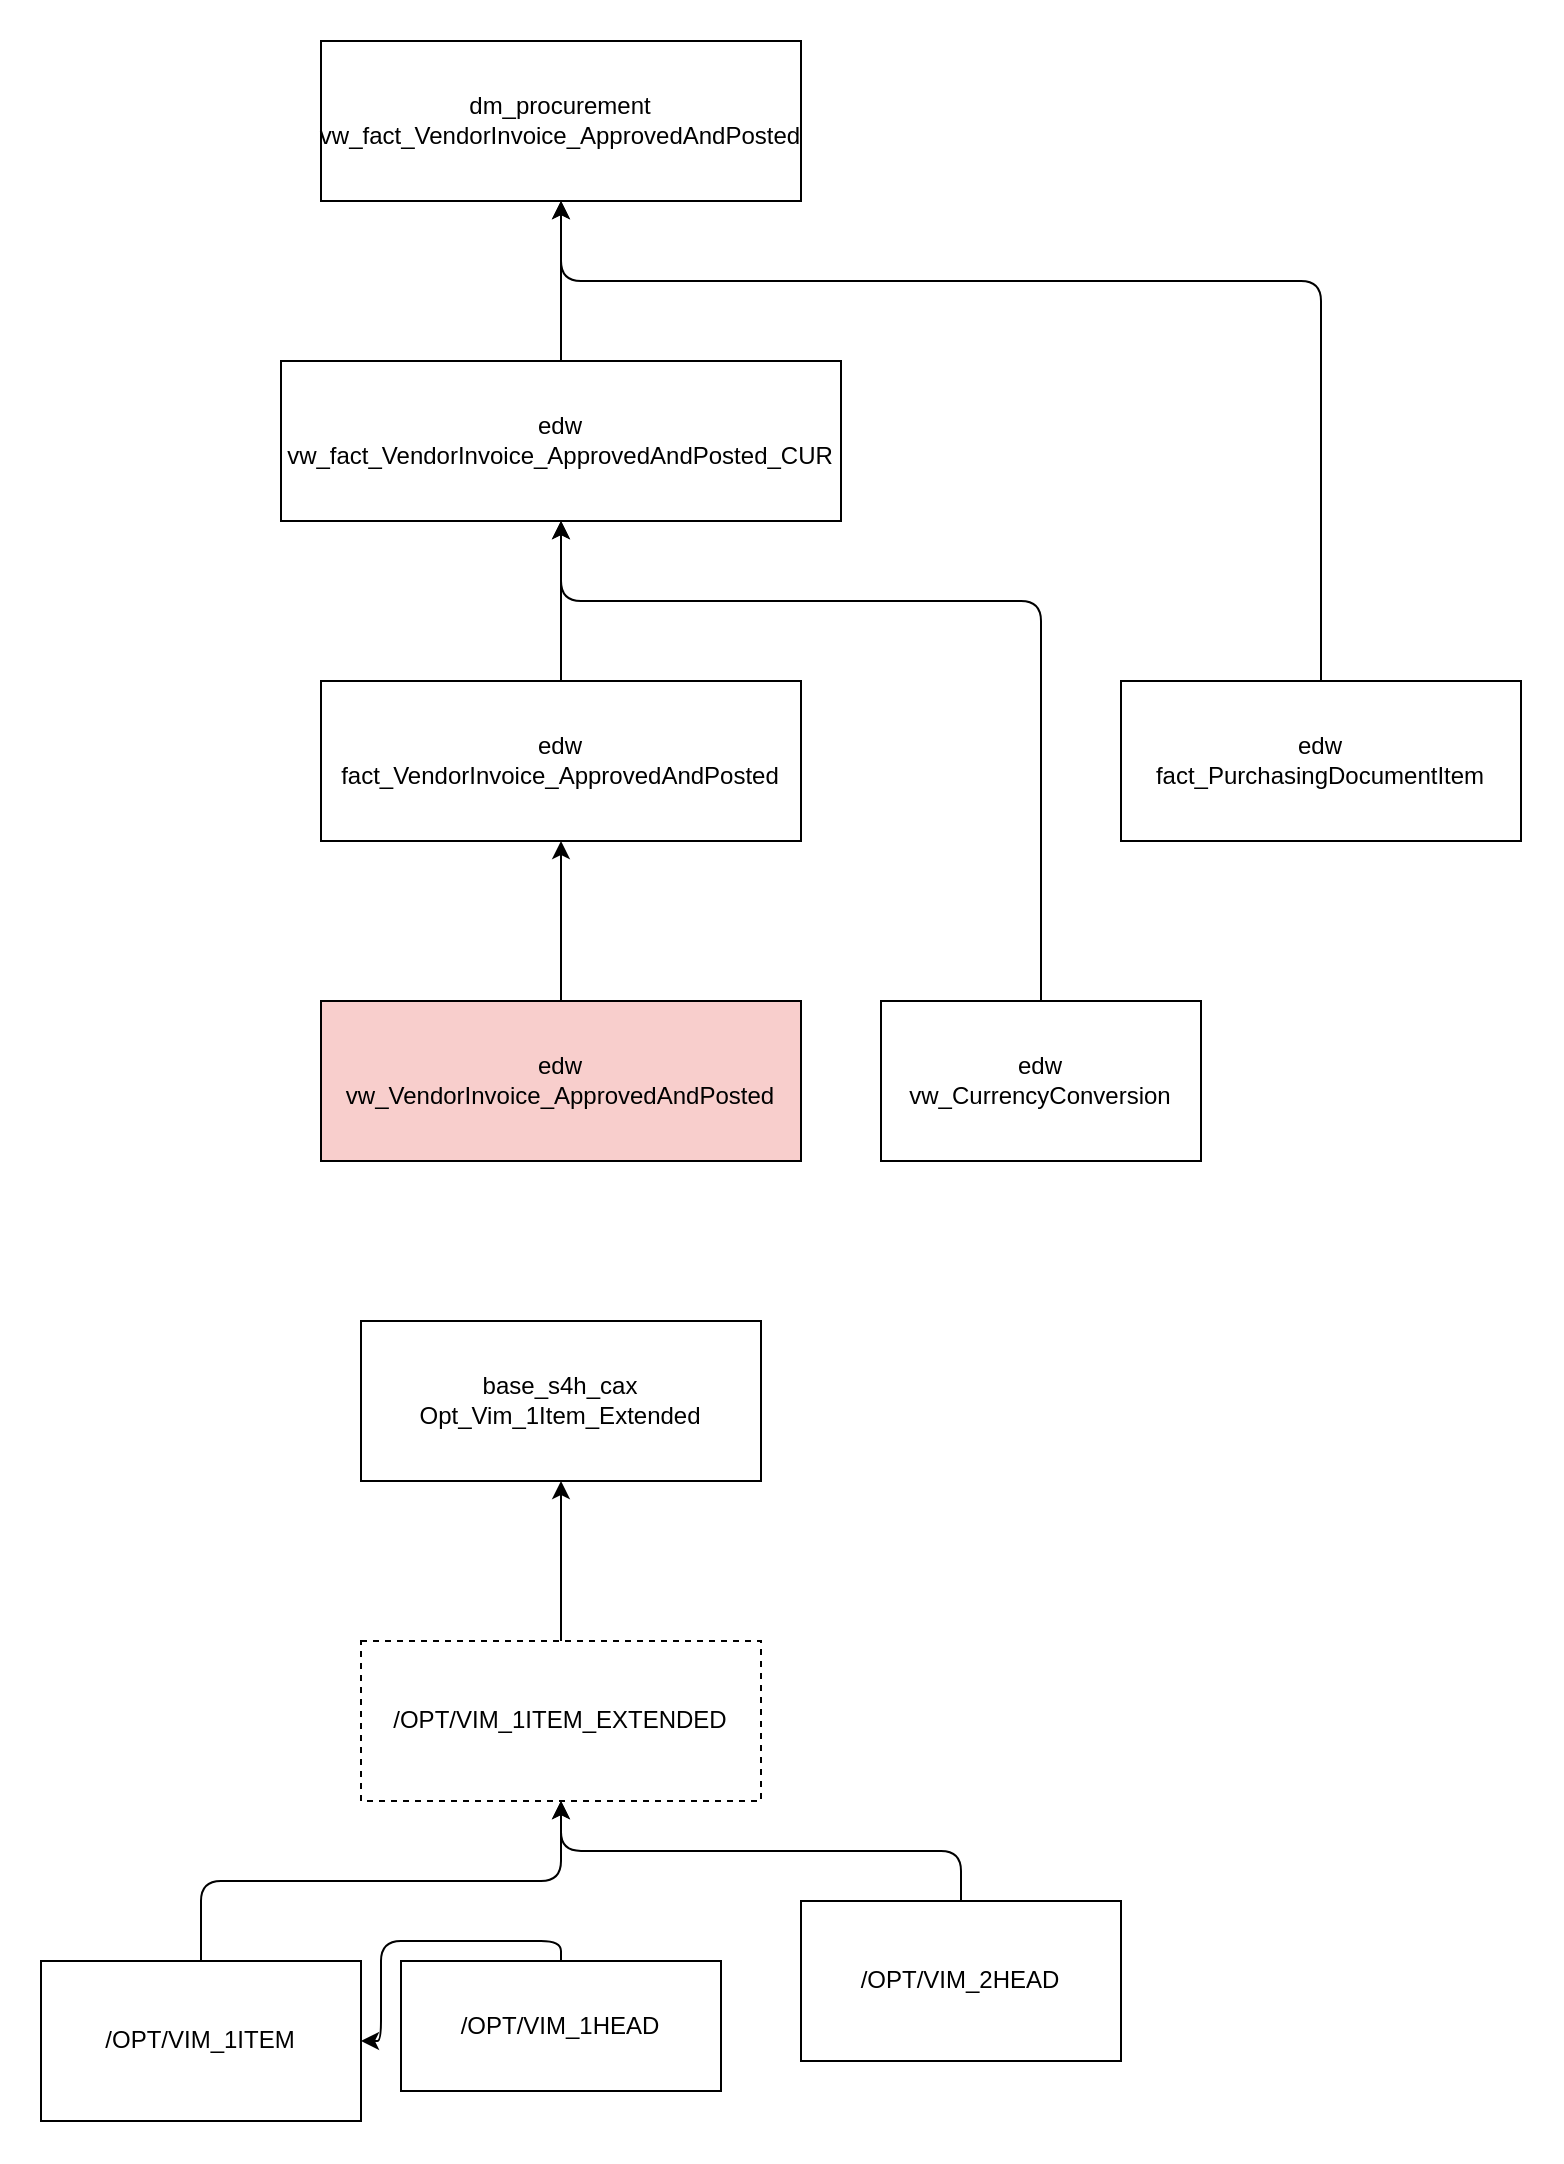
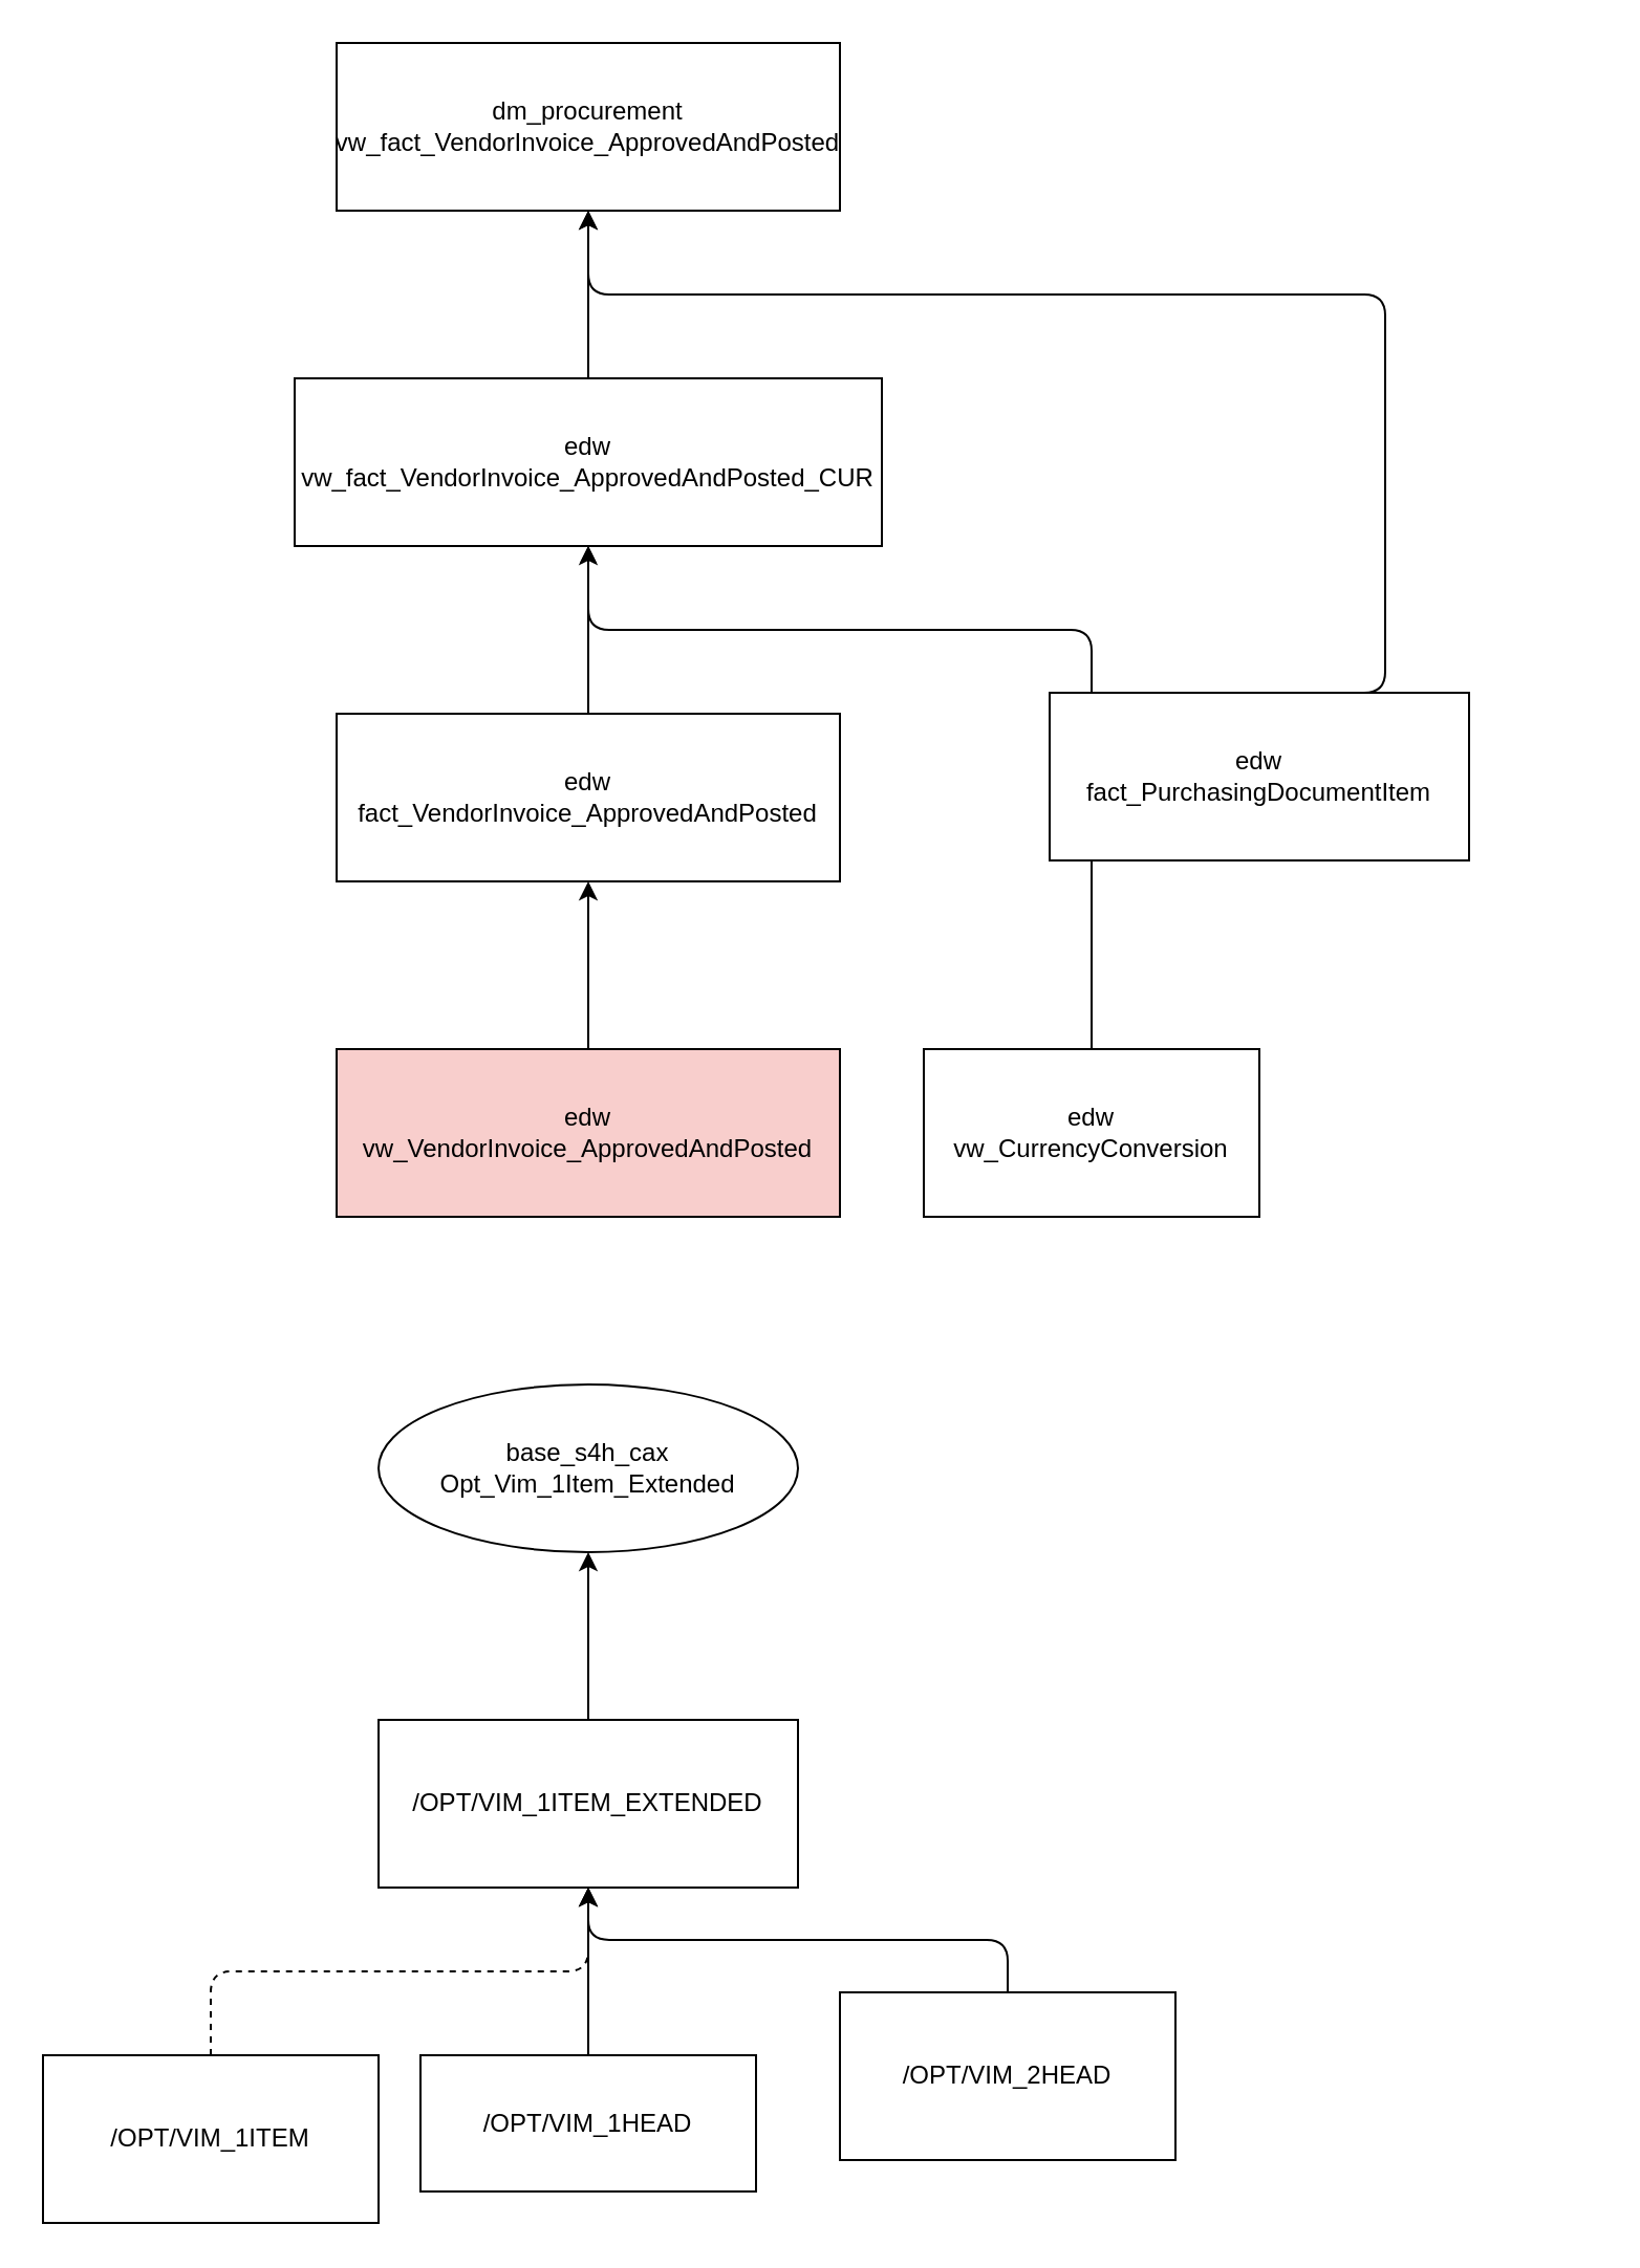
  <mxCell id="0" />
  <mxCell id="1" parent="0" />
- <mxCell id="2" style="edgeStyle=orthogonalEdgeStyle;html=1;exitX=0.5;exitY=0;exitDx=0;exitDy=0;entryX=0.5;entryY=1;entryDx=0;entryDy=0;" parent="1" source="3" target="9" edge="1"><mxGeometry relative="1" as="geometry" /></mxCell>
+ <mxCell id="2" style="edgeStyle=orthogonalEdgeStyle;html=1;exitX=0.5;exitY=0;exitDx=0;exitDy=0;entryX=0.5;entryY=1;entryDx=0;entryDy=0;dashed=1;" parent="1" source="3" target="9" edge="1"><mxGeometry relative="1" as="geometry" /></mxCell>
  <mxCell id="3" value="/OPT/VIM_1ITEM" style="rounded=0;whiteSpace=wrap;html=1;" parent="1" vertex="1"><mxGeometry x="20" y="980" width="160" height="80" as="geometry" /></mxCell>
- <mxCell id="4" style="edgeStyle=orthogonalEdgeStyle;html=1;exitX=0.5;exitY=0;exitDx=0;exitDy=0;" parent="1" source="5" target="3" edge="1"><mxGeometry relative="1" as="geometry" /></mxCell>
+ <mxCell id="4" style="edgeStyle=orthogonalEdgeStyle;html=1;exitX=0.5;exitY=0;exitDx=0;exitDy=0;entryX=0.5;entryY=1;entryDx=0;entryDy=0;" parent="1" source="5" target="9" edge="1"><mxGeometry relative="1" as="geometry" /></mxCell>
  <mxCell id="5" value="/OPT/VIM_1HEAD" style="rounded=0;whiteSpace=wrap;html=1;" parent="1" vertex="1"><mxGeometry x="200" y="980" width="160" height="65" as="geometry" /></mxCell>
  <mxCell id="6" style="edgeStyle=orthogonalEdgeStyle;html=1;exitX=0.5;exitY=0;exitDx=0;exitDy=0;entryX=0.5;entryY=1;entryDx=0;entryDy=0;" parent="1" source="7" target="9" edge="1"><mxGeometry relative="1" as="geometry" /></mxCell>
  <mxCell id="7" value="/OPT/VIM_2HEAD" style="rounded=0;whiteSpace=wrap;html=1;" parent="1" vertex="1"><mxGeometry x="400" y="950" width="160" height="80" as="geometry" /></mxCell>
  <mxCell id="8" value="" style="edgeStyle=orthogonalEdgeStyle;html=1;" parent="1" source="9" target="10" edge="1"><mxGeometry relative="1" as="geometry" /></mxCell>
- <mxCell id="9" value="/OPT/VIM_1ITEM_EXTENDED" style="rounded=0;whiteSpace=wrap;html=1;dashed=1;" parent="1" vertex="1"><mxGeometry x="180" y="820" width="200" height="80" as="geometry" /></mxCell>
- <mxCell id="10" value="base_s4h_cax&lt;br&gt;Opt_Vim_1Item_Extended" style="rounded=0;whiteSpace=wrap;html=1;" parent="1" vertex="1"><mxGeometry x="180" y="660" width="200" height="80" as="geometry" /></mxCell>
+ <mxCell id="9" value="/OPT/VIM_1ITEM_EXTENDED" style="rounded=0;whiteSpace=wrap;html=1;" parent="1" vertex="1"><mxGeometry x="180" y="820" width="200" height="80" as="geometry" /></mxCell>
+ <mxCell id="10" value="base_s4h_cax&lt;br&gt;Opt_Vim_1Item_Extended" style="ellipse;whiteSpace=wrap;html=1;" parent="1" vertex="1"><mxGeometry x="180" y="660" width="200" height="80" as="geometry" /></mxCell>
  <mxCell id="11" value="" style="edgeStyle=orthogonalEdgeStyle;html=1;" parent="1" source="12" target="14" edge="1"><mxGeometry relative="1" as="geometry" /></mxCell>
  <mxCell id="12" value="edw&lt;br&gt;vw_VendorInvoice_ApprovedAndPosted" style="rounded=0;whiteSpace=wrap;html=1;fillColor=#f8cecc;" parent="1" vertex="1"><mxGeometry x="160" y="500" width="240" height="80" as="geometry" /></mxCell>
  <mxCell id="13" style="edgeStyle=orthogonalEdgeStyle;html=1;exitX=0.5;exitY=0;exitDx=0;exitDy=0;entryX=0.5;entryY=1;entryDx=0;entryDy=0;" parent="1" source="14" target="17" edge="1"><mxGeometry relative="1" as="geometry" /></mxCell>
  <mxCell id="14" value="edw&lt;br&gt;fact_VendorInvoice_ApprovedAndPosted" style="rounded=0;whiteSpace=wrap;html=1;" parent="1" vertex="1"><mxGeometry x="160" y="340" width="240" height="80" as="geometry" /></mxCell>
  <mxCell id="15" value="dm_procurement&lt;br&gt;vw_fact_VendorInvoice_ApprovedAndPosted" style="rounded=0;whiteSpace=wrap;html=1;" parent="1" vertex="1"><mxGeometry x="160" y="20" width="240" height="80" as="geometry" /></mxCell>
  <mxCell id="16" value="" style="edgeStyle=orthogonalEdgeStyle;html=1;" parent="1" source="17" target="15" edge="1"><mxGeometry relative="1" as="geometry" /></mxCell>
  <mxCell id="17" value="edw&lt;br&gt;vw_fact_VendorInvoice_ApprovedAndPosted_CUR" style="rounded=0;whiteSpace=wrap;html=1;" parent="1" vertex="1"><mxGeometry x="140" y="180" width="280" height="80" as="geometry" /></mxCell>
- <mxCell id="18" style="edgeStyle=orthogonalEdgeStyle;html=1;exitX=0.5;exitY=0;exitDx=0;exitDy=0;entryX=0.5;entryY=1;entryDx=0;entryDy=0;" parent="1" source="19" target="17" edge="1"><mxGeometry relative="1" as="geometry"><Array as="points"><mxPoint x="520" y="300" /><mxPoint x="280" y="300" /></Array></mxGeometry></mxCell>
+ <mxCell id="18" style="edgeStyle=orthogonalEdgeStyle;html=1;exitX=0.5;exitY=0;exitDx=0;exitDy=0;entryX=0.5;entryY=1;entryDx=0;entryDy=0;endArrow=open;" parent="1" source="19" target="17" edge="1"><mxGeometry relative="1" as="geometry"><Array as="points"><mxPoint x="520" y="300" /><mxPoint x="280" y="300" /></Array></mxGeometry></mxCell>
  <mxCell id="19" value="edw&lt;br&gt;vw_CurrencyConversion" style="rounded=0;whiteSpace=wrap;html=1;" parent="1" vertex="1"><mxGeometry x="440" y="500" width="160" height="80" as="geometry" /></mxCell>
  <mxCell id="20" style="edgeStyle=orthogonalEdgeStyle;html=1;exitX=0.5;exitY=0;exitDx=0;exitDy=0;entryX=0.5;entryY=1;entryDx=0;entryDy=0;" parent="1" source="21" target="15" edge="1"><mxGeometry relative="1" as="geometry"><Array as="points"><mxPoint x="660" y="140" /><mxPoint x="280" y="140" /></Array></mxGeometry></mxCell>
- <mxCell id="21" value="edw&lt;br&gt;fact_PurchasingDocumentItem" style="rounded=0;whiteSpace=wrap;html=1;" parent="1" vertex="1"><mxGeometry x="560" y="340" width="200" height="80" as="geometry" /></mxCell>
+ <mxCell id="21" value="edw&lt;br&gt;fact_PurchasingDocumentItem" style="rounded=0;whiteSpace=wrap;html=1;" parent="1" vertex="1"><mxGeometry x="500" y="330" width="200" height="80" as="geometry" /></mxCell>
